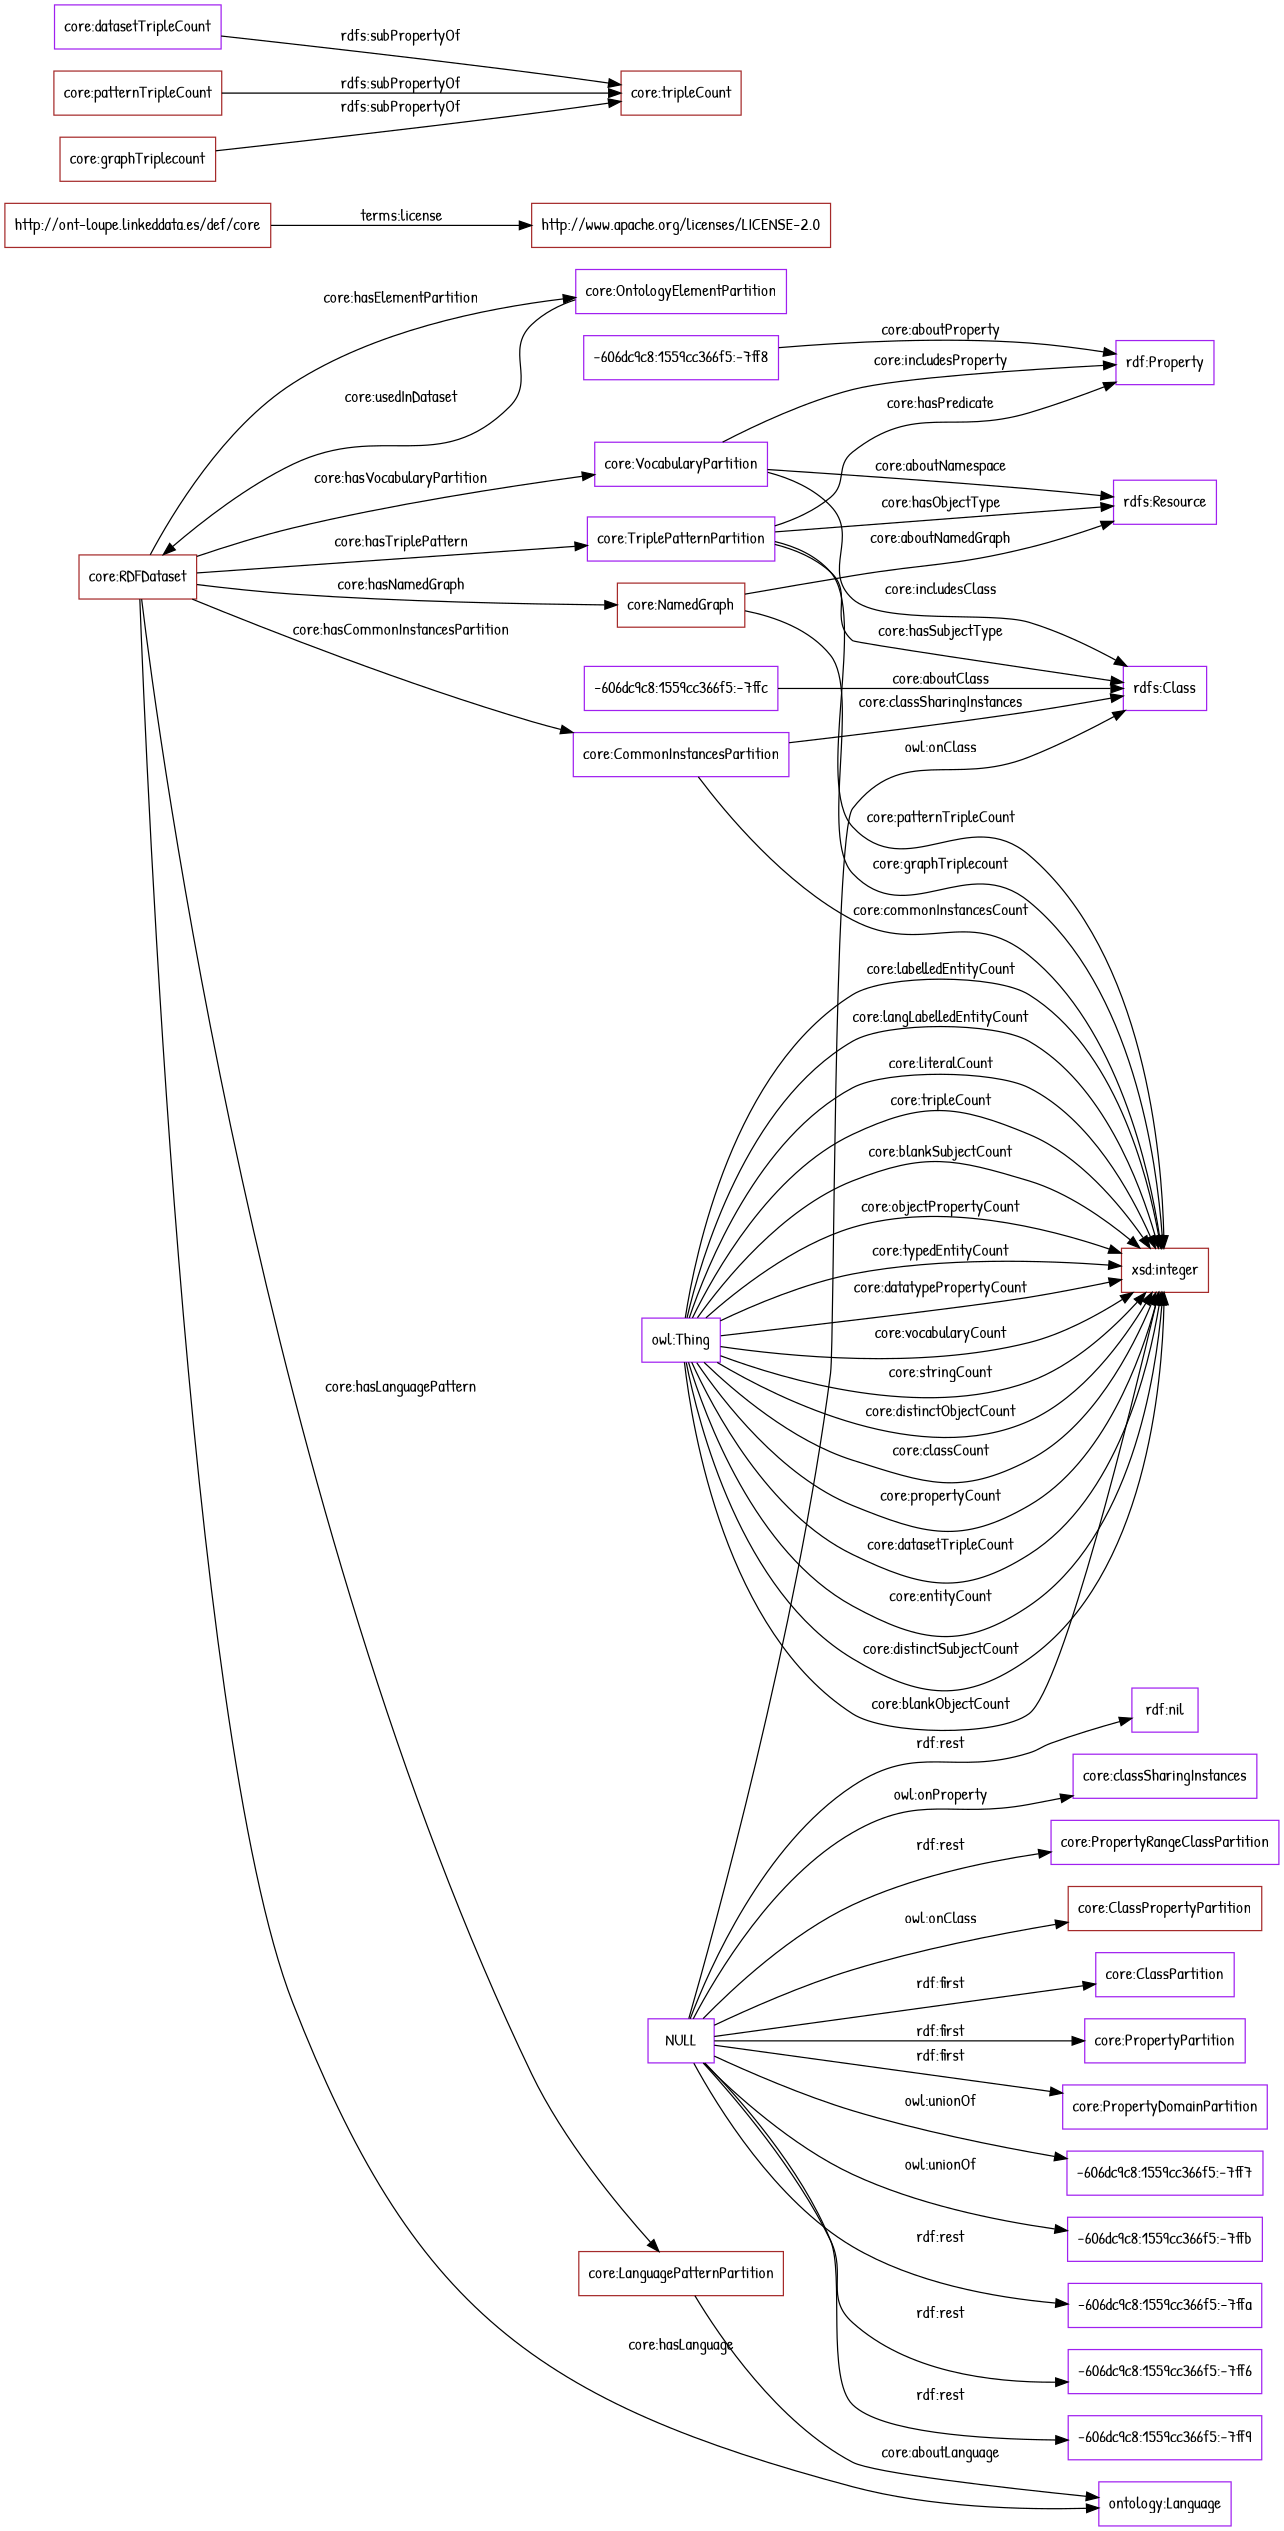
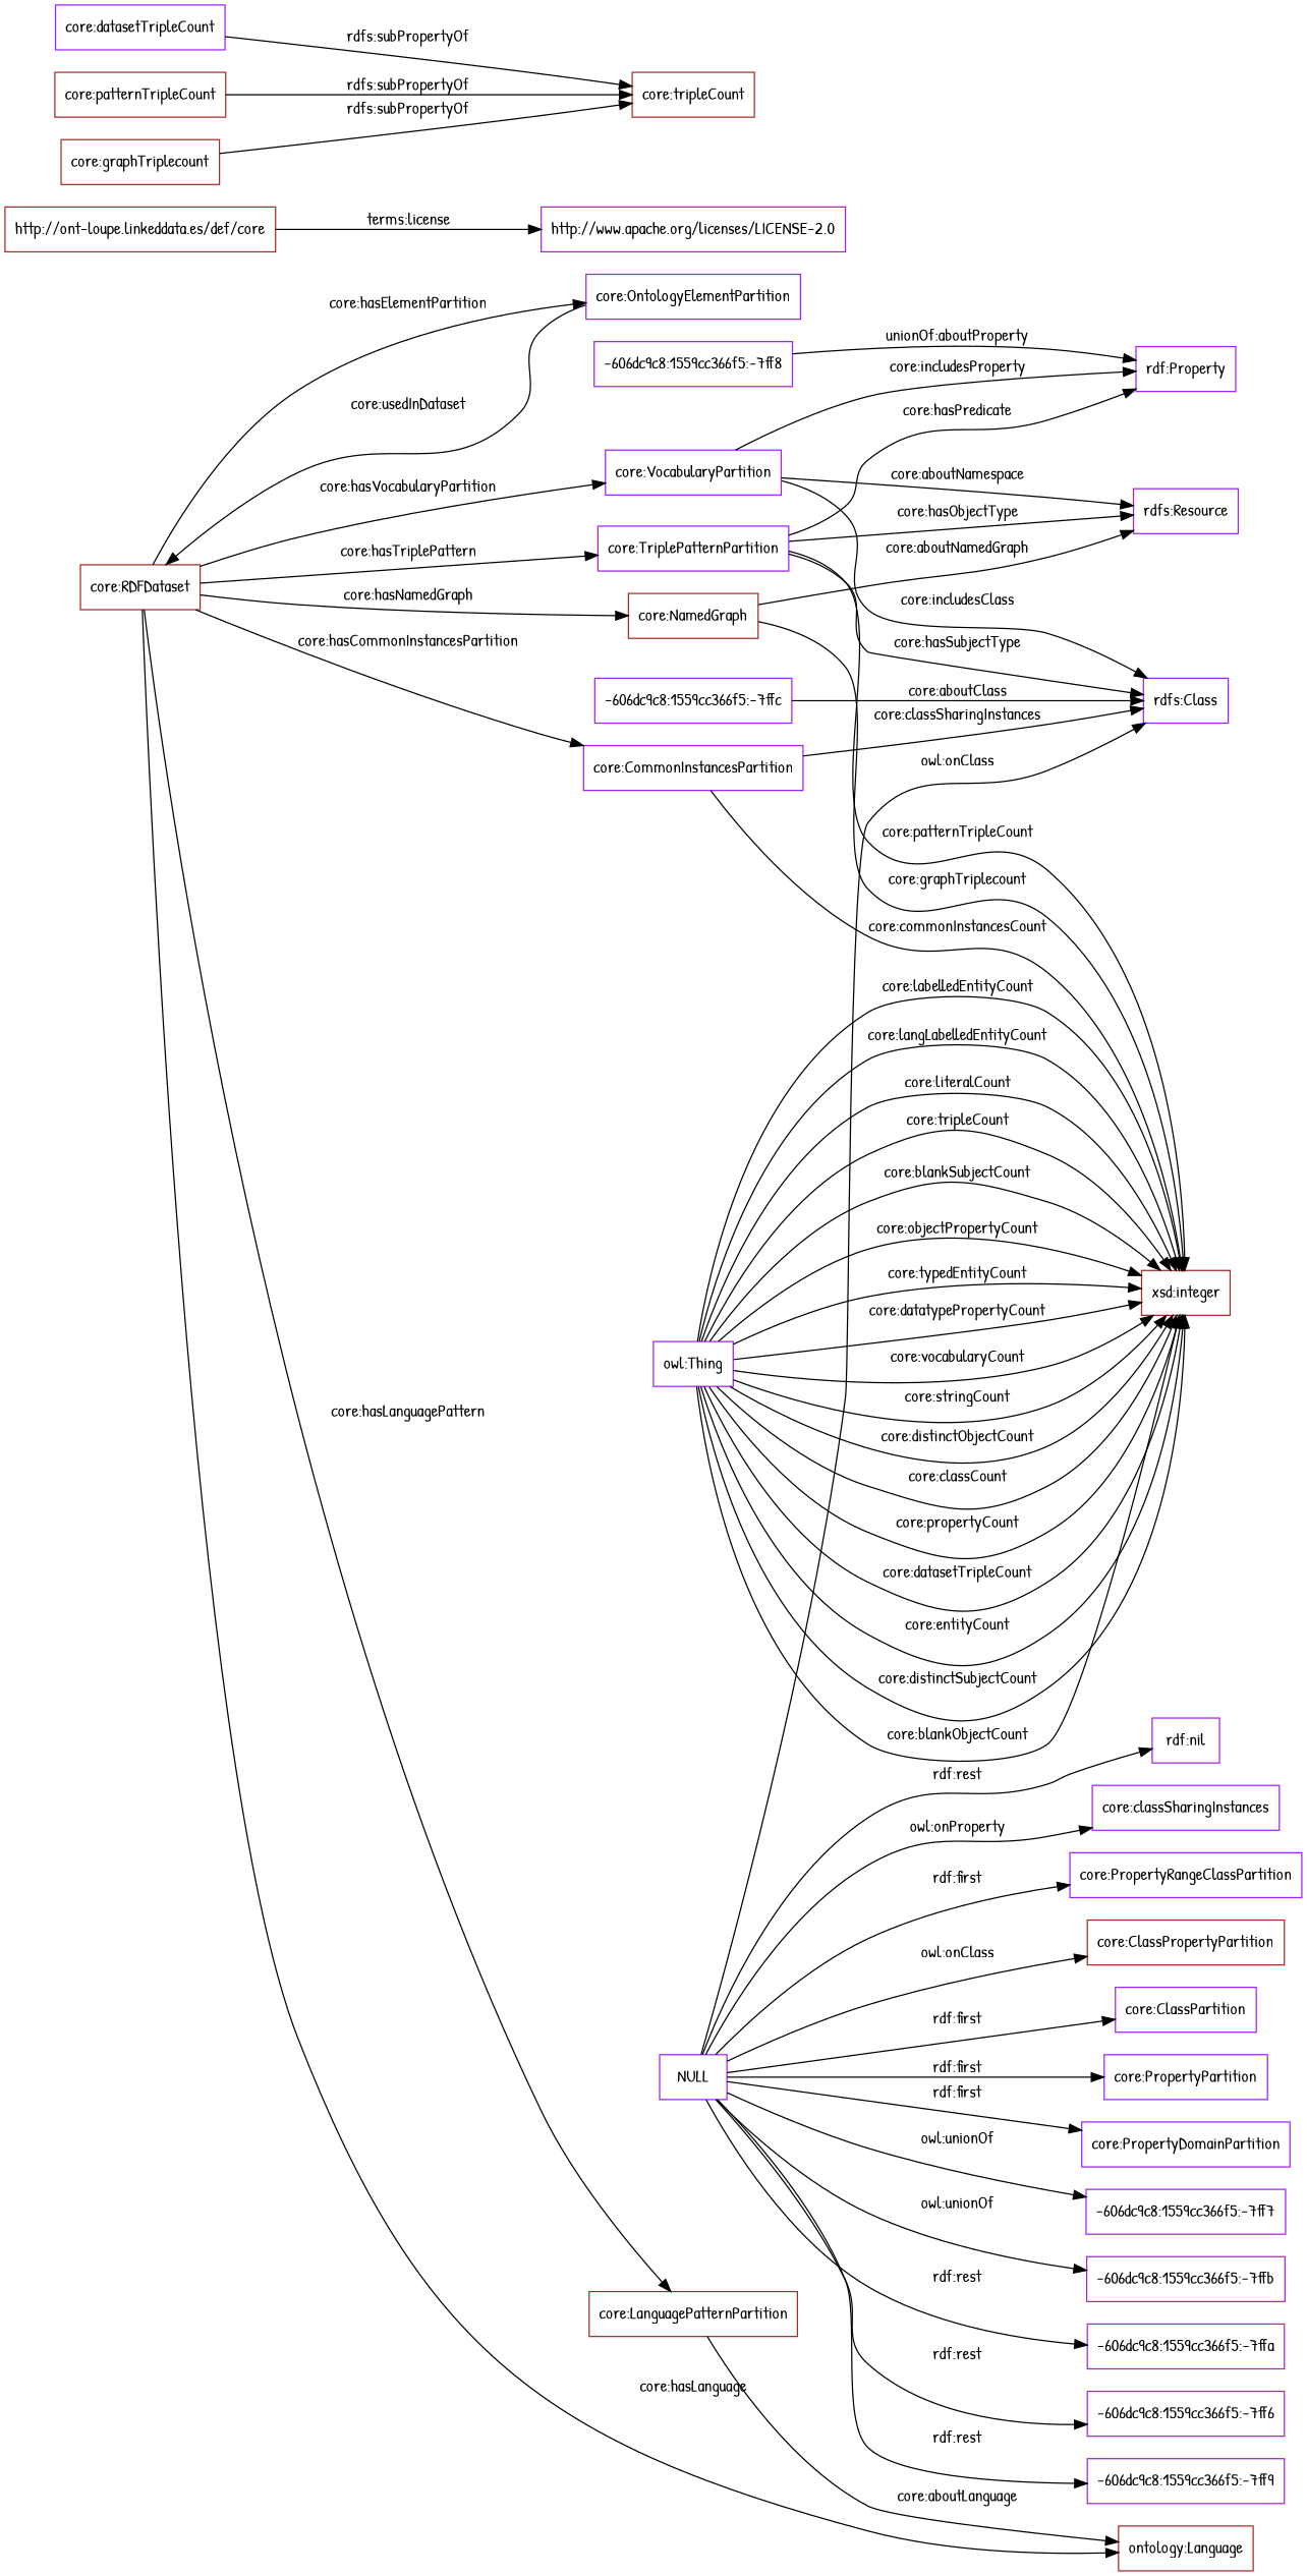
  digraph {
    fontname="Patrick Hand"
    rankdir=LR
    node [color=purple fontname="Patrick Hand" shape=rectangle]
    edge [fontname="Patrick Hand"]
    "core:RDFDataset" [color=brown]
    "core:OntologyElementPartition"
    "core:CommonInstancesPartition"
    "core:NamedGraph" [color=brown]
    "core:LanguagePatternPartition" [color=brown]
    "core:TriplePatternPartition"
-   "ontology:Language"
+   "ontology:Language" [color=brown]
    "core:VocabularyPartition"
    "rdfs:Class"
    "xsd:integer" [color=brown]
    "rdfs:Resource"
    "rdf:Property"
    "-606dc9c8:1559cc366f5:-7ffc"
    "-606dc9c8:1559cc366f5:-7ff8"
    "http://ont-loupe.linkeddata.es/def/core" [color=brown]
-   "http://www.apache.org/licenses/LICENSE-2.0" [color=brown]
+   "http://www.apache.org/licenses/LICENSE-2.0"
    "core:tripleCount" [color=brown]
    "core:datasetTripleCount"
    "core:patternTripleCount" [color=brown]
    NULL
    "core:PropertyRangeClassPartition"
    "core:ClassPropertyPartition" [color=brown]
    "core:ClassPartition"
    "core:PropertyPartition"
    "core:PropertyDomainPartition"
    "-606dc9c8:1559cc366f5:-7ff7"
    "-606dc9c8:1559cc366f5:-7ffb"
    "-606dc9c8:1559cc366f5:-7ffa"
    "-606dc9c8:1559cc366f5:-7ff6"
    "-606dc9c8:1559cc366f5:-7ff9"
    "rdf:nil"
    "core:classSharingInstances"
    "core:graphTriplecount" [color=brown]
    "owl:Thing"
    "core:RDFDataset" -> "core:OntologyElementPartition" [label="core:hasElementPartition"]
    "core:RDFDataset" -> "core:CommonInstancesPartition" [label="core:hasCommonInstancesPartition"]
    "core:RDFDataset" -> "core:NamedGraph" [label="core:hasNamedGraph"]
    "core:RDFDataset" -> "core:LanguagePatternPartition" [label="core:hasLanguagePattern"]
    "core:RDFDataset" -> "core:TriplePatternPartition" [label="core:hasTriplePattern"]
    "core:RDFDataset" -> "ontology:Language" [label="core:hasLanguage"]
    "core:RDFDataset" -> "core:VocabularyPartition" [label="core:hasVocabularyPartition"]
    "core:OntologyElementPartition" -> "core:RDFDataset" [label="core:usedInDataset"]
    "core:CommonInstancesPartition" -> "rdfs:Class" [label="core:classSharingInstances"]
    "core:CommonInstancesPartition" -> "xsd:integer" [label="core:commonInstancesCount"]
    "core:NamedGraph" -> "xsd:integer" [label="core:graphTriplecount"]
    "core:NamedGraph" -> "rdfs:Resource" [label="core:aboutNamedGraph"]
    "core:LanguagePatternPartition" -> "ontology:Language" [label="core:aboutLanguage"]
    "core:TriplePatternPartition" -> "rdfs:Class" [label="core:hasSubjectType"]
    "core:TriplePatternPartition" -> "xsd:integer" [label="core:patternTripleCount"]
    "core:TriplePatternPartition" -> "rdfs:Resource" [label="core:hasObjectType"]
    "core:TriplePatternPartition" -> "rdf:Property" [label="core:hasPredicate"]
    "core:VocabularyPartition" -> "rdfs:Class" [label="core:includesClass"]
    "core:VocabularyPartition" -> "rdfs:Resource" [label="core:aboutNamespace"]
    "core:VocabularyPartition" -> "rdf:Property" [label="core:includesProperty"]
    "-606dc9c8:1559cc366f5:-7ffc" -> "rdfs:Class" [label="core:aboutClass"]
-   "-606dc9c8:1559cc366f5:-7ff8" -> "rdf:Property" [label="core:aboutProperty"]
+   "-606dc9c8:1559cc366f5:-7ff8" -> "rdf:Property" [label="unionOf:aboutProperty"]
    "http://ont-loupe.linkeddata.es/def/core" -> "http://www.apache.org/licenses/LICENSE-2.0" [label="terms:license"]
    "core:datasetTripleCount" -> "core:tripleCount" [label="rdfs:subPropertyOf"]
    "core:patternTripleCount" -> "core:tripleCount" [label="rdfs:subPropertyOf"]
    NULL -> "rdfs:Class" [label="owl:onClass"]
-   NULL -> "core:PropertyRangeClassPartition" [label="rdf:rest"]
+   NULL -> "core:PropertyRangeClassPartition" [label="rdf:first"]
    NULL -> "core:ClassPropertyPartition" [label="owl:onClass"]
    NULL -> "core:ClassPartition" [label="rdf:first"]
    NULL -> "core:PropertyPartition" [label="rdf:first"]
    NULL -> "core:PropertyDomainPartition" [label="rdf:first"]
    NULL -> "-606dc9c8:1559cc366f5:-7ff7" [label="owl:unionOf"]
    NULL -> "-606dc9c8:1559cc366f5:-7ffb" [label="owl:unionOf"]
    NULL -> "-606dc9c8:1559cc366f5:-7ffa" [label="rdf:rest"]
    NULL -> "-606dc9c8:1559cc366f5:-7ff6" [label="rdf:rest"]
    NULL -> "-606dc9c8:1559cc366f5:-7ff9" [label="rdf:rest"]
    NULL -> "rdf:nil" [label="rdf:rest"]
    NULL -> "core:classSharingInstances" [label="owl:onProperty"]
    "core:graphTriplecount" -> "core:tripleCount" [label="rdfs:subPropertyOf"]
    "owl:Thing" -> "xsd:integer" [label="core:tripleCount"]
    "owl:Thing" -> "xsd:integer" [label="core:blankSubjectCount"]
    "owl:Thing" -> "xsd:integer" [label="core:objectPropertyCount"]
    "owl:Thing" -> "xsd:integer" [label="core:typedEntityCount"]
    "owl:Thing" -> "xsd:integer" [label="core:datatypePropertyCount"]
    "owl:Thing" -> "xsd:integer" [label="core:vocabularyCount"]
    "owl:Thing" -> "xsd:integer" [label="core:stringCount"]
    "owl:Thing" -> "xsd:integer" [label="core:distinctObjectCount"]
    "owl:Thing" -> "xsd:integer" [label="core:classCount"]
    "owl:Thing" -> "xsd:integer" [label="core:propertyCount"]
    "owl:Thing" -> "xsd:integer" [label="core:datasetTripleCount"]
    "owl:Thing" -> "xsd:integer" [label="core:entityCount"]
    "owl:Thing" -> "xsd:integer" [label="core:distinctSubjectCount"]
    "owl:Thing" -> "xsd:integer" [label="core:blankObjectCount"]
    "owl:Thing" -> "xsd:integer" [label="core:labelledEntityCount"]
    "owl:Thing" -> "xsd:integer" [label="core:langLabelledEntityCount"]
    "owl:Thing" -> "xsd:integer" [label="core:literalCount"]
  }
